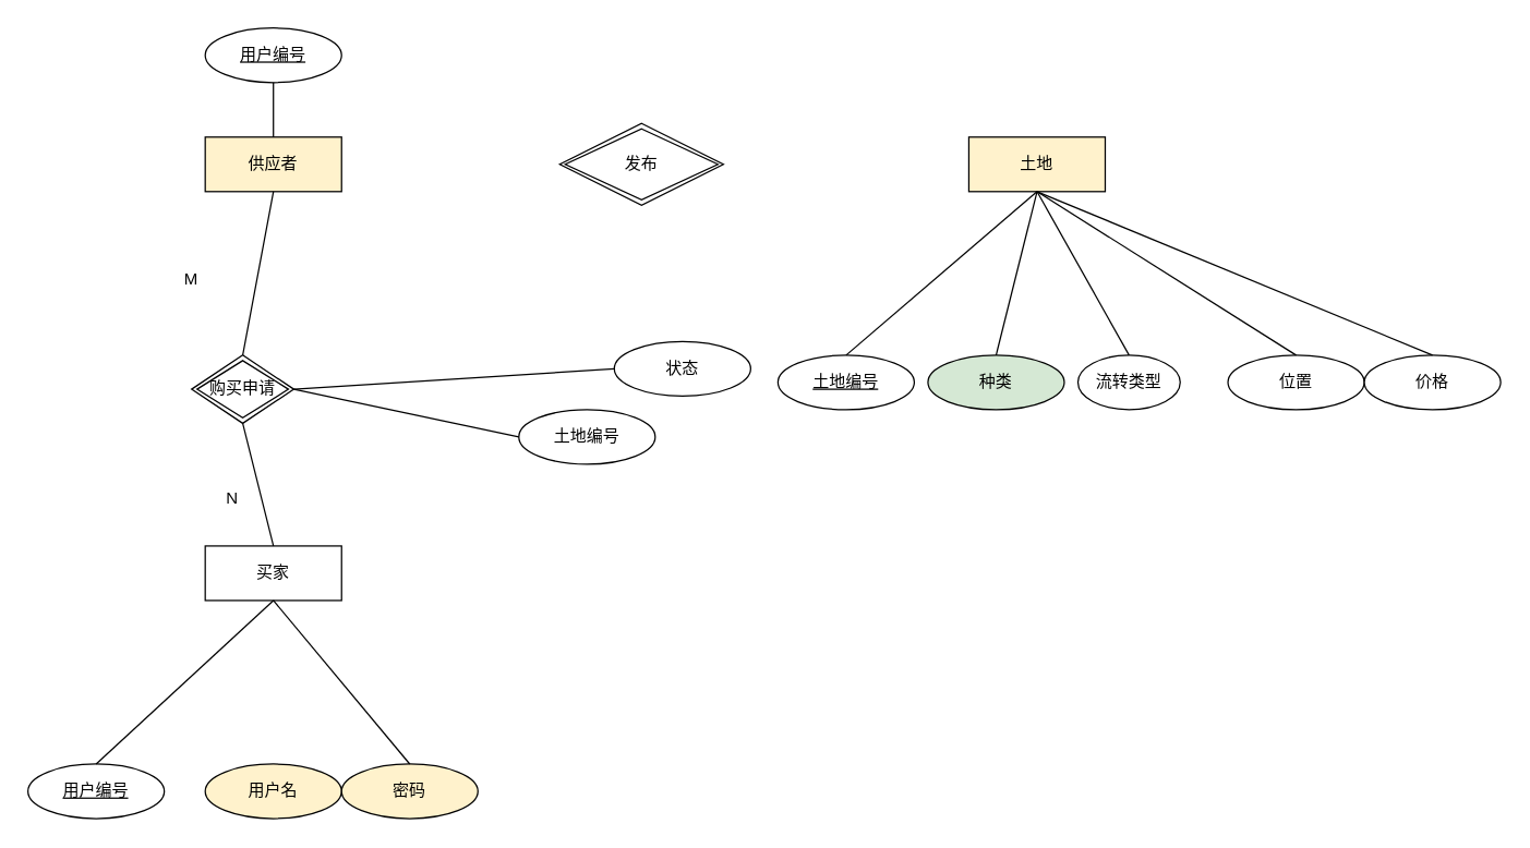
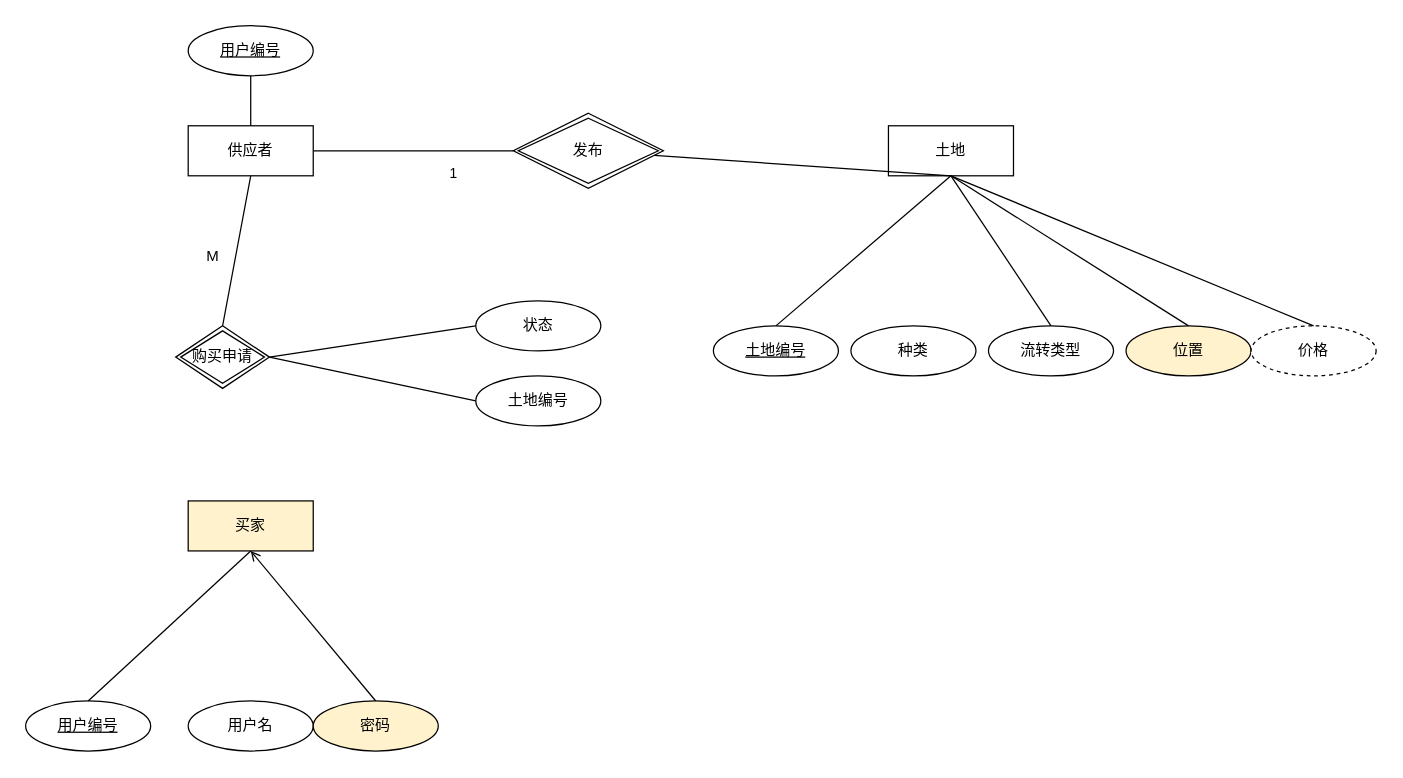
  <mxCell id="0" />
  <mxCell id="1" parent="0" />
- <mxCell id="2" value="供应者" style="whiteSpace=wrap;html=1;align=center;fillColor=#fff2cc;" parent="1" vertex="1"><mxGeometry x="150" y="100" width="100" height="40" as="geometry" /></mxCell>
+ <mxCell id="2" value="供应者" style="whiteSpace=wrap;html=1;align=center;" parent="1" vertex="1"><mxGeometry x="150" y="100" width="100" height="40" as="geometry" /></mxCell>
  <mxCell id="3" value="用户编号" style="ellipse;whiteSpace=wrap;html=1;align=center;fontStyle=4;" parent="1" vertex="1"><mxGeometry x="150" y="20" width="100" height="40" as="geometry" /></mxCell>
- <mxCell id="4" value="土地" style="whiteSpace=wrap;html=1;align=center;fillColor=#fff2cc;" parent="1" vertex="1"><mxGeometry x="710" y="100" width="100" height="40" as="geometry" /></mxCell>
+ <mxCell id="4" value="土地" style="whiteSpace=wrap;html=1;align=center;" parent="1" vertex="1"><mxGeometry x="710" y="100" width="100" height="40" as="geometry" /></mxCell>
  <mxCell id="5" value="土地编号" style="ellipse;whiteSpace=wrap;html=1;align=center;fontStyle=4;" parent="1" vertex="1"><mxGeometry x="570" y="260" width="100" height="40" as="geometry" /></mxCell>
- <mxCell id="6" value="位置" style="ellipse;whiteSpace=wrap;html=1;align=center;" parent="1" vertex="1"><mxGeometry x="900" y="260" width="100" height="40" as="geometry" /></mxCell>
- <mxCell id="7" value="价格" style="ellipse;whiteSpace=wrap;html=1;align=center;" parent="1" vertex="1"><mxGeometry x="1000" y="260" width="100" height="40" as="geometry" /></mxCell>
- <mxCell id="8" value="种类" style="ellipse;whiteSpace=wrap;html=1;align=center;fillColor=#d5e8d4;" parent="1" vertex="1"><mxGeometry x="680" y="260" width="100" height="40" as="geometry" /></mxCell>
- <mxCell id="9" value="流转类型" style="ellipse;whiteSpace=wrap;html=1;align=center;" parent="1" vertex="1"><mxGeometry x="790" y="260" width="75" height="40" as="geometry" /></mxCell>
+ <mxCell id="6" value="位置" style="ellipse;whiteSpace=wrap;html=1;align=center;fillColor=#fff2cc;" parent="1" vertex="1"><mxGeometry x="900" y="260" width="100" height="40" as="geometry" /></mxCell>
+ <mxCell id="7" value="价格" style="ellipse;whiteSpace=wrap;html=1;align=center;dashed=1;" parent="1" vertex="1"><mxGeometry x="1000" y="260" width="100" height="40" as="geometry" /></mxCell>
+ <mxCell id="8" value="种类" style="ellipse;whiteSpace=wrap;html=1;align=center;" parent="1" vertex="1"><mxGeometry x="680" y="260" width="100" height="40" as="geometry" /></mxCell>
+ <mxCell id="9" value="流转类型" style="ellipse;whiteSpace=wrap;html=1;align=center;" parent="1" vertex="1"><mxGeometry x="790" y="260" width="100" height="40" as="geometry" /></mxCell>
  <mxCell id="10" value="" style="endArrow=none;html=1;rounded=0;entryX=0.5;entryY=1;entryDx=0;entryDy=0;exitX=0.5;exitY=0;exitDx=0;exitDy=0;" parent="1" source="5" target="4" edge="1"><mxGeometry relative="1" as="geometry"><mxPoint x="560" y="270" as="sourcePoint" /><mxPoint x="720" y="270" as="targetPoint" /></mxGeometry></mxCell>
- <mxCell id="11" value="" style="endArrow=none;html=1;rounded=0;entryX=0.5;entryY=0;entryDx=0;entryDy=0;exitX=0.5;exitY=1;exitDx=0;exitDy=0;" parent="1" source="4" target="8" edge="1"><mxGeometry relative="1" as="geometry"><mxPoint x="760" y="150" as="sourcePoint" /><mxPoint x="720" y="270" as="targetPoint" /></mxGeometry></mxCell>
+ <mxCell id="11" value="" style="endArrow=none;html=1;rounded=0;exitX=0.5;exitY=1;exitDx=0;exitDy=0;" parent="1" source="4" target="15" edge="1"><mxGeometry relative="1" as="geometry"><mxPoint x="760" y="150" as="sourcePoint" /><mxPoint x="720" y="270" as="targetPoint" /></mxGeometry></mxCell>
  <mxCell id="12" value="" style="endArrow=none;html=1;rounded=0;entryX=0.5;entryY=1;entryDx=0;entryDy=0;exitX=0.5;exitY=0;exitDx=0;exitDy=0;" parent="1" source="9" target="4" edge="1"><mxGeometry relative="1" as="geometry"><mxPoint x="560" y="270" as="sourcePoint" /><mxPoint x="720" y="270" as="targetPoint" /></mxGeometry></mxCell>
  <mxCell id="13" value="" style="endArrow=none;html=1;rounded=0;exitX=0.5;exitY=0;exitDx=0;exitDy=0;" parent="1" source="6" edge="1"><mxGeometry relative="1" as="geometry"><mxPoint x="560" y="270" as="sourcePoint" /><mxPoint x="760" y="140" as="targetPoint" /></mxGeometry></mxCell>
  <mxCell id="14" value="" style="endArrow=none;html=1;rounded=0;exitX=0.5;exitY=0;exitDx=0;exitDy=0;" parent="1" source="7" edge="1"><mxGeometry relative="1" as="geometry"><mxPoint x="560" y="270" as="sourcePoint" /><mxPoint x="760" y="140" as="targetPoint" /></mxGeometry></mxCell>
  <mxCell id="15" value="发布" style="shape=rhombus;double=1;perimeter=rhombusPerimeter;whiteSpace=wrap;html=1;align=center;" parent="1" vertex="1"><mxGeometry x="410" y="90" width="120" height="60" as="geometry" /></mxCell>
- <mxCell id="18" value="买家" style="whiteSpace=wrap;html=1;align=center;" parent="1" vertex="1"><mxGeometry x="150" y="400" width="100" height="40" as="geometry" /></mxCell>
+ <mxCell id="16" value="" style="endArrow=none;html=1;rounded=0;exitX=1;exitY=0.5;exitDx=0;exitDy=0;entryX=0;entryY=0.5;entryDx=0;entryDy=0;" parent="1" source="2" target="15" edge="1"><mxGeometry relative="1" as="geometry"><mxPoint x="560" y="270" as="sourcePoint" /><mxPoint x="720" y="270" as="targetPoint" /></mxGeometry></mxCell>
+ <mxCell id="17" value="1" style="edgeLabel;html=1;align=center;verticalAlign=middle;resizable=0;points=[];" parent="16" vertex="1" connectable="0"><mxGeometry x="0.958" y="1" relative="1" as="geometry"><mxPoint x="-46" y="18" as="offset" /></mxGeometry></mxCell>
+ <mxCell id="18" value="买家" style="whiteSpace=wrap;html=1;align=center;fillColor=#fff2cc;" parent="1" vertex="1"><mxGeometry x="150" y="400" width="100" height="40" as="geometry" /></mxCell>
  <mxCell id="19" value="用户编号" style="ellipse;whiteSpace=wrap;html=1;align=center;fontStyle=4;" parent="1" vertex="1"><mxGeometry x="20" y="560" width="100" height="40" as="geometry" /></mxCell>
  <mxCell id="20" value="购买申请" style="shape=rhombus;double=1;perimeter=rhombusPerimeter;whiteSpace=wrap;html=1;align=center;" parent="1" vertex="1"><mxGeometry x="140" y="260" width="75" height="50" as="geometry" /></mxCell>
- <mxCell id="21" value="" style="endArrow=none;html=1;rounded=0;exitX=0.5;exitY=1;exitDx=0;exitDy=0;entryX=0.5;entryY=0;entryDx=0;entryDy=0;" parent="1" source="20" target="18" edge="1"><mxGeometry relative="1" as="geometry"><mxPoint x="470" y="260" as="sourcePoint" /><mxPoint x="630" y="260" as="targetPoint" /></mxGeometry></mxCell>
  <mxCell id="22" value="" style="endArrow=none;html=1;rounded=0;entryX=0.5;entryY=0;entryDx=0;entryDy=0;" parent="1" target="20" edge="1"><mxGeometry relative="1" as="geometry"><mxPoint x="200" y="140" as="sourcePoint" /><mxPoint x="630" y="260" as="targetPoint" /></mxGeometry></mxCell>
  <mxCell id="23" value="" style="endArrow=none;html=1;rounded=0;exitX=0.5;exitY=1;exitDx=0;exitDy=0;entryX=0.5;entryY=0;entryDx=0;entryDy=0;" parent="1" source="18" target="19" edge="1"><mxGeometry relative="1" as="geometry"><mxPoint x="470" y="260" as="sourcePoint" /><mxPoint x="630" y="260" as="targetPoint" /></mxGeometry></mxCell>
  <mxCell id="24" value="土地编号" style="ellipse;whiteSpace=wrap;html=1;align=center;" parent="1" vertex="1"><mxGeometry x="380" y="300" width="100" height="40" as="geometry" /></mxCell>
  <mxCell id="25" value="" style="endArrow=none;html=1;rounded=0;exitX=1;exitY=0.5;exitDx=0;exitDy=0;entryX=0;entryY=0.5;entryDx=0;entryDy=0;" parent="1" source="20" target="24" edge="1"><mxGeometry relative="1" as="geometry"><mxPoint x="500" y="310" as="sourcePoint" /><mxPoint x="660" y="310" as="targetPoint" /></mxGeometry></mxCell>
- <mxCell id="26" value="状态" style="ellipse;whiteSpace=wrap;html=1;align=center;" parent="1" vertex="1"><mxGeometry x="450" y="250" width="100" height="40" as="geometry" /></mxCell>
+ <mxCell id="26" value="状态" style="ellipse;whiteSpace=wrap;html=1;align=center;" parent="1" vertex="1"><mxGeometry x="380" y="240" width="100" height="40" as="geometry" /></mxCell>
  <mxCell id="27" value="" style="endArrow=none;html=1;rounded=0;exitX=1;exitY=0.5;exitDx=0;exitDy=0;entryX=0;entryY=0.5;entryDx=0;entryDy=0;" parent="1" source="20" target="26" edge="1"><mxGeometry relative="1" as="geometry"><mxPoint x="500" y="310" as="sourcePoint" /><mxPoint x="660" y="310" as="targetPoint" /></mxGeometry></mxCell>
- <mxCell id="28" value="用户名" style="ellipse;whiteSpace=wrap;html=1;align=center;fillColor=#fff2cc;" parent="1" vertex="1"><mxGeometry x="150" y="560" width="100" height="40" as="geometry" /></mxCell>
+ <mxCell id="28" value="用户名" style="ellipse;whiteSpace=wrap;html=1;align=center;" parent="1" vertex="1"><mxGeometry x="150" y="560" width="100" height="40" as="geometry" /></mxCell>
  <mxCell id="29" value="" style="endArrow=none;html=1;rounded=0;exitX=0.5;exitY=1;exitDx=0;exitDy=0;entryX=0.5;entryY=0;entryDx=0;entryDy=0;" parent="1" source="3" target="2" edge="1"><mxGeometry relative="1" as="geometry"><mxPoint x="500" y="310" as="sourcePoint" /><mxPoint x="660" y="310" as="targetPoint" /></mxGeometry></mxCell>
  <mxCell id="30" value="密码" style="ellipse;whiteSpace=wrap;html=1;align=center;fillColor=#fff2cc;" vertex="1" parent="1"><mxGeometry x="250" y="560" width="100" height="40" as="geometry" /></mxCell>
- <mxCell id="31" value="" style="endArrow=none;html=1;rounded=0;exitX=0.5;exitY=0;exitDx=0;exitDy=0;entryX=0.5;entryY=1;entryDx=0;entryDy=0;" edge="1" parent="1" source="30" target="18"><mxGeometry width="50" height="50" relative="1" as="geometry"><mxPoint x="640" y="470" as="sourcePoint" /><mxPoint x="690" y="420" as="targetPoint" /></mxGeometry></mxCell>
- <mxCell id="32" value="N" style="text;html=1;strokeColor=none;fillColor=none;align=center;verticalAlign=middle;whiteSpace=wrap;rounded=0;" vertex="1" parent="1"><mxGeometry x="140" y="350" width="60" height="30" as="geometry" /></mxCell>
- <mxCell id="33" value="M" style="text;html=1;strokeColor=none;fillColor=none;align=center;verticalAlign=middle;whiteSpace=wrap;rounded=0;" vertex="1" parent="1"><mxGeometry x="110" y="190" width="60" height="30" as="geometry" /></mxCell>
+ <mxCell id="31" value="" style="endArrow=open;html=1;rounded=0;exitX=0.5;exitY=0;exitDx=0;exitDy=0;entryX=0.5;entryY=1;entryDx=0;entryDy=0;" edge="1" parent="1" source="30" target="18"><mxGeometry width="50" height="50" relative="1" as="geometry"><mxPoint x="640" y="470" as="sourcePoint" /><mxPoint x="690" y="420" as="targetPoint" /></mxGeometry></mxCell>
+ <mxCell id="33" value="M" style="text;html=1;strokeColor=none;fillColor=none;align=center;verticalAlign=middle;whiteSpace=wrap;rounded=0;" vertex="1" parent="1"><mxGeometry x="140" y="190" width="60" height="30" as="geometry" /></mxCell>
